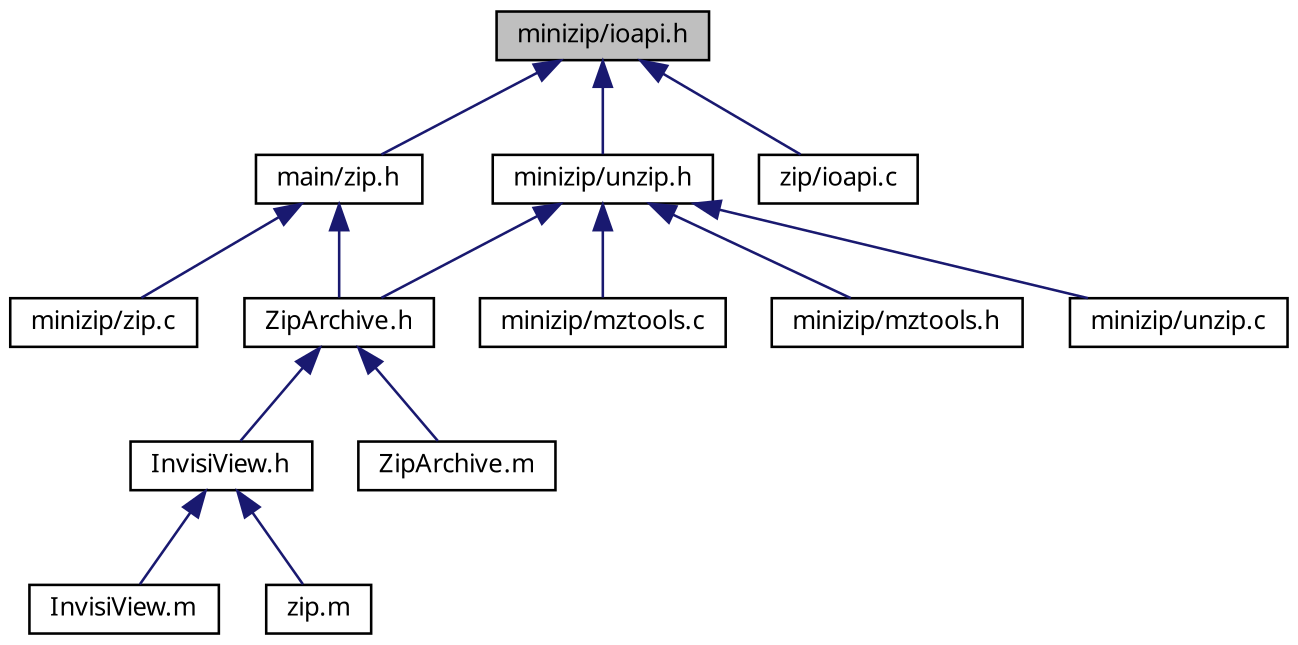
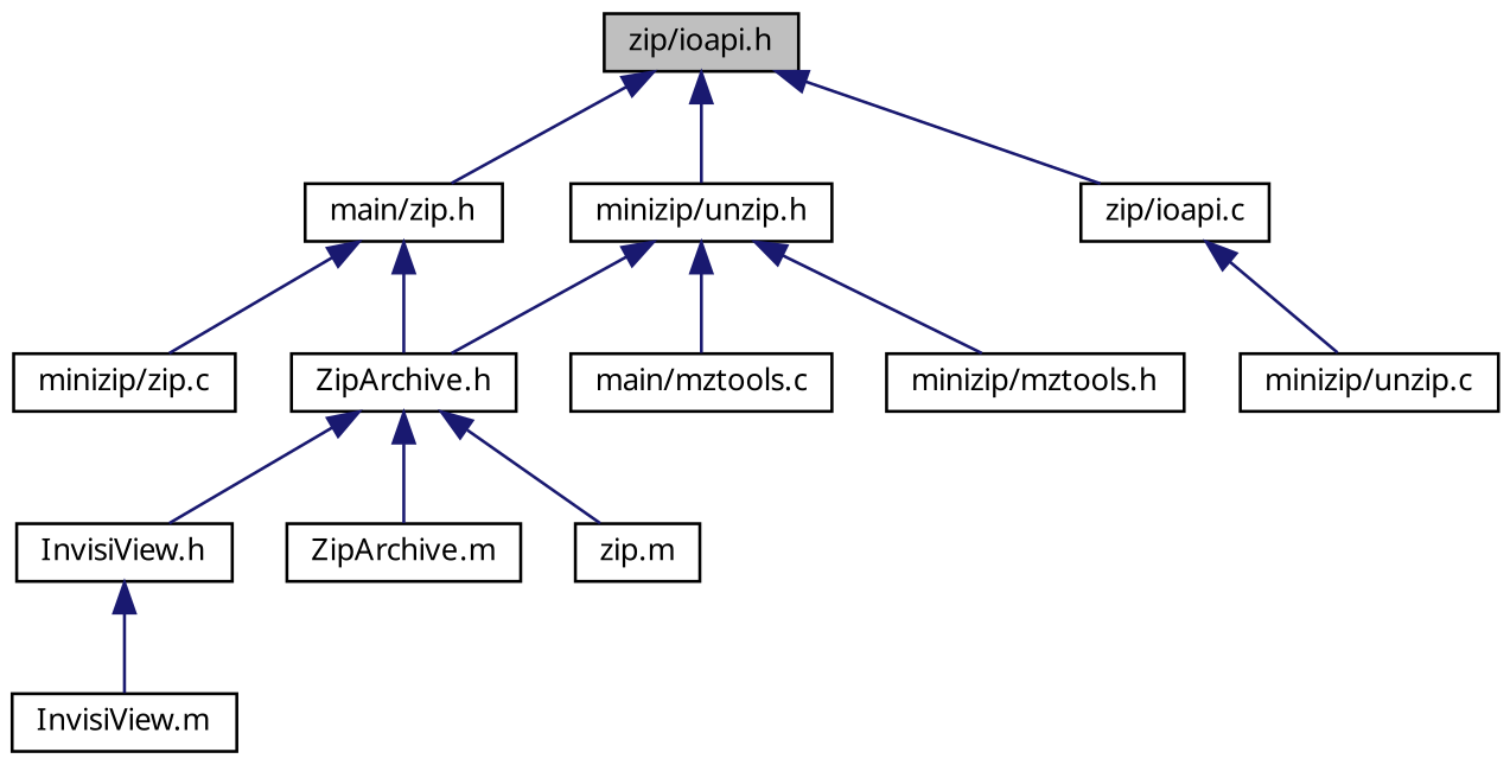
  digraph {
    node [color=black fillcolor=white fontname="FreeSans.ttf" fontsize=10 shape=record style=filled]
    edge [color=midnightblue dir=back fontname="FreeSans.ttf" fontsize=10 labelfontname="FreeSans.ttf" labelfontsize=10 style=solid]
-   n1 [fillcolor=grey75 fontcolor=black height=0.2 label="minizip/ioapi.h" width=0.4]
+   n1 [fillcolor=grey75 fontcolor=black height=0.2 label="zip/ioapi.h" width=0.4]
    n2 [height=0.2 label="main/zip.h" width=0.4]
    n3 [height=0.2 label="minizip/unzip.h" width=0.4]
    n4 [height=0.2 label="zip/ioapi.c" width=0.4]
    n5 [height=0.2 label="ZipArchive.h" width=0.4]
    n6 [height=0.2 label="minizip/zip.c" width=0.4]
-   n7 [height=0.2 label="minizip/mztools.c" width=0.4]
+   n7 [height=0.2 label="main/mztools.c" width=0.4]
    n8 [height=0.2 label="minizip/mztools.h" width=0.4]
    n9 [height=0.2 label="minizip/unzip.c" width=0.4]
    n10 [height=0.2 label="InvisiView.h" width=0.4]
    n11 [height=0.2 label="ZipArchive.m" width=0.4]
    n12 [height=0.2 label="InvisiView.m" width=0.4]
    n13 [height=0.2 label="zip.m" width=0.4]
    n1 -> n2
    n1 -> n3
    n1 -> n4
    n2 -> n5
    n2 -> n6
    n3 -> n5
    n3 -> n7
    n3 -> n8
-   n3 -> n9
+   n4 -> n9
    n5 -> n10
    n5 -> n11
    n10 -> n12
-   n10 -> n13
+   n5 -> n13
  }
